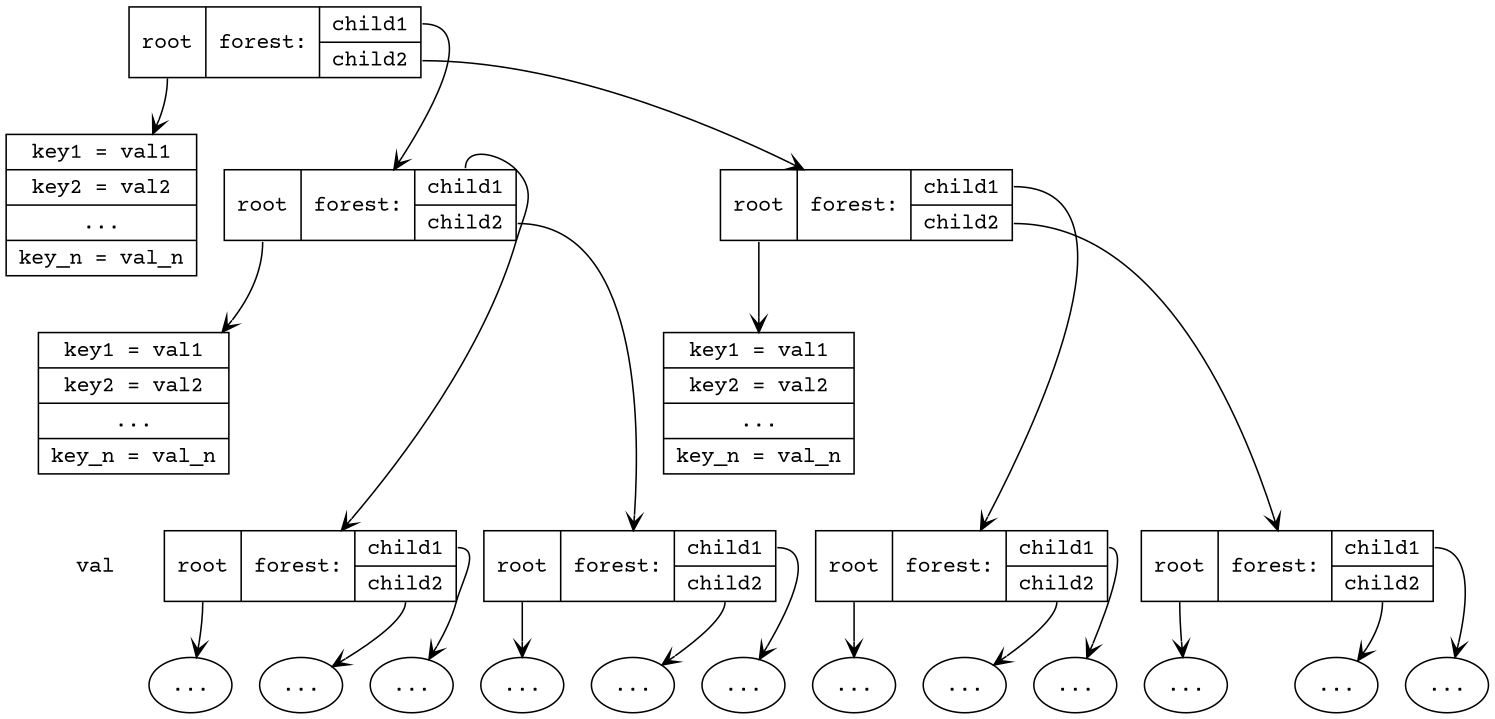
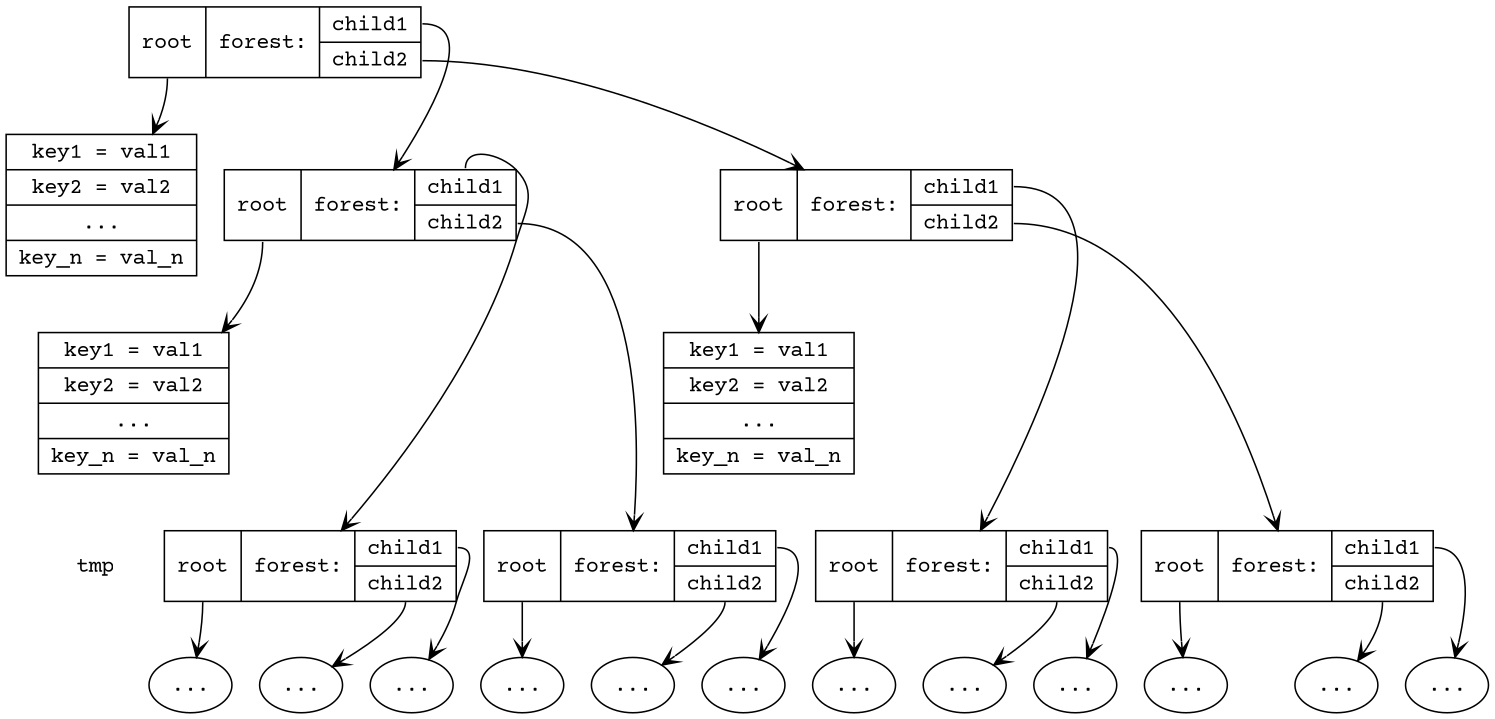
  digraph {
    fontname="Courier Prime"
    node [fontname="Courier Prime"]
    edge [arrowhead=vee fontname="Courier Prime" tailport=r]
    n1 [label="{key1 = val1 | key2 = val2 | ... | key_n = val_n}" shape=record]
    n2 [label="{key1 = val1 | key2 = val2 | ... | key_n = val_n}" shape=record]
-   tmp [shape=plaintext label=val]
+   tmp [shape=plaintext]
    n4 [label="<r> root | forest: | { <t1> child1 | <t2> child2}" shape=record]
    n5 [label="<r> root | forest: | { <t1> child1 | <t2> child2}" shape=record]
    n6 [label="<r> root | forest: | { <t1> child1 | <t2> child2}" shape=record]
    n7 [label="<r> root | forest: | { <t1> child1 | <t2> child2}" shape=record]
    n8 [label="<r> root | forest: | { <t1> child1 | <t2> child2}" shape=record]
    n9 [label="<r> root | forest: | { <t1> child1 | <t2> child2}" shape=record]
    n10 [label="<r> root | forest: | { <t1> child1 | <t2> child2}" shape=record]
    n11 [label="{key1 = val1 | key2 = val2 | ... | key_n = val_n}" shape=record]
    n12 [label="..."]
    n13 [label="..."]
    n14 [label="..."]
    n15 [label="..."]
    n16 [label="..."]
    n17 [label="..."]
    n18 [label="..."]
    n19 [label="..."]
    n20 [label="..."]
    n21 [label="..."]
    n22 [label="..."]
    n23 [label="..."]
    subgraph sub_1 {
      rank=same
      n1
      n2
    }
    subgraph sub_2 {
      rank=same
      tmp
      n4
      n5
      n6
      n7
    }
    n1 -> tmp [style=invis tailport=""]
    n4 -> n12
    n4 -> n13 [tailport=t2]
    n4 -> n14 [tailport=t1]
    n5 -> n15
    n5 -> n16 [tailport=t2]
    n5 -> n17 [tailport=t1]
    n6 -> n18
    n6 -> n19 [tailport=t2]
    n6 -> n20 [tailport=t1]
    n7 -> n21
    n7 -> n22 [tailport=t2]
    n7 -> n23 [tailport=t1]
    n8 -> n9 [tailport=t1]
    n8 -> n10 [tailport=t2]
    n8 -> n11
    n9 -> n1
    n9 -> n4 [tailport=t1]
    n9 -> n5 [tailport=t2]
    n10 -> n2
    n10 -> n6 [tailport=t1]
    n10 -> n7 [tailport=t2]
  }
